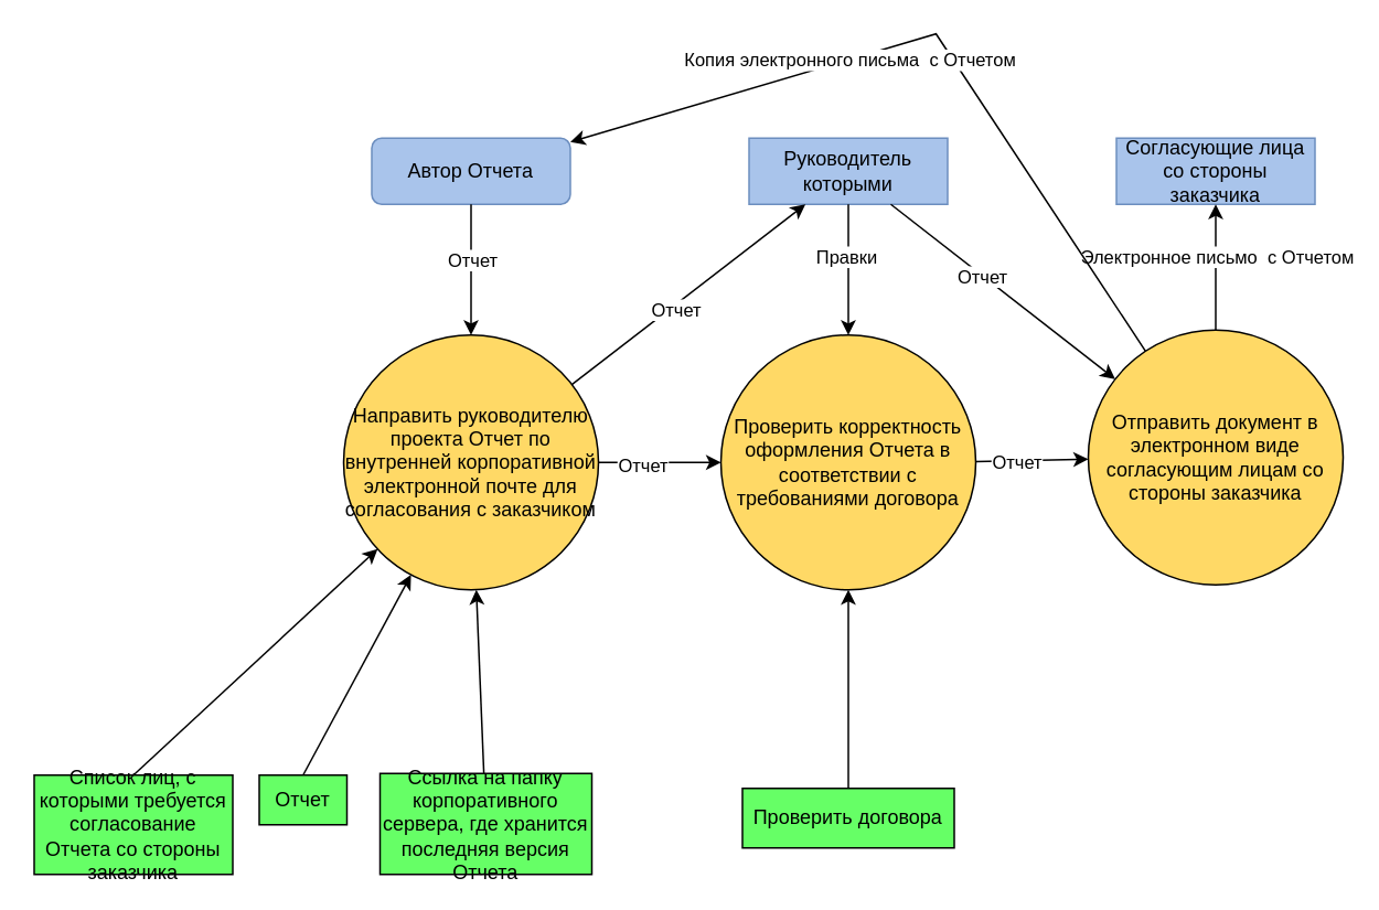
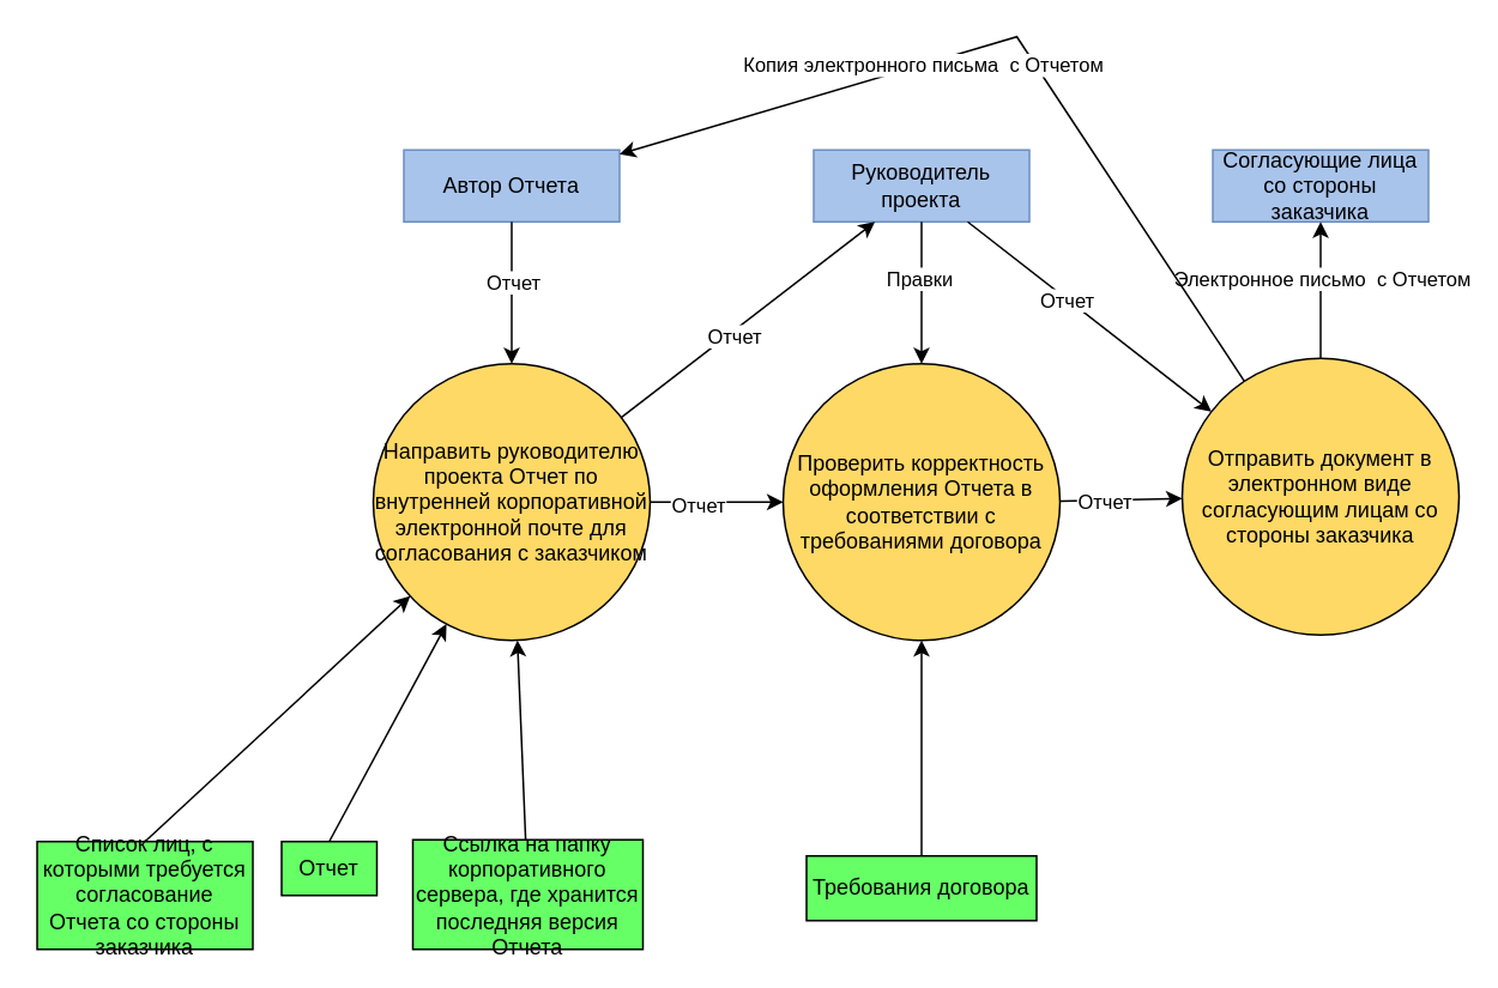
  <mxCell id="0" />
  <mxCell id="1" parent="0" />
- <mxCell id="2" value="Автор Отчета" style="whiteSpace=wrap;html=1;fillColor=#A9C4EB;strokeColor=#6c8ebf;rounded=1;" vertex="1" parent="1"><mxGeometry x="224" y="83" width="120" height="40" as="geometry" /></mxCell>
+ <mxCell id="2" value="Автор Отчета" style="rounded=0;whiteSpace=wrap;html=1;fillColor=#A9C4EB;strokeColor=#6c8ebf;" vertex="1" parent="1"><mxGeometry x="224" y="83" width="120" height="40" as="geometry" /></mxCell>
  <mxCell id="3" value="Список лиц, с которыми требуется согласование Отчета со стороны заказчика" style="rounded=0;whiteSpace=wrap;html=1;fillColor=#66FF66;" vertex="1" parent="1"><mxGeometry x="20" y="468" width="120" height="60" as="geometry" /></mxCell>
  <mxCell id="4" value="Направить руководителю проекта Отчет по внутренней корпоративной электронной почте для согласования с заказчиком" style="ellipse;whiteSpace=wrap;html=1;aspect=fixed;fillColor=#FFD966;" vertex="1" parent="1"><mxGeometry x="207" y="202" width="154" height="154" as="geometry" /></mxCell>
  <mxCell id="5" value="" style="endArrow=classic;html=1;rounded=0;exitX=0.5;exitY=1;exitDx=0;exitDy=0;entryX=0.5;entryY=0;entryDx=0;entryDy=0;" edge="1" parent="1" source="2" target="4"><mxGeometry width="50" height="50" relative="1" as="geometry"><mxPoint x="368" y="460" as="sourcePoint" /><mxPoint x="418" y="410" as="targetPoint" /></mxGeometry></mxCell>
  <mxCell id="6" value="Отчет" style="edgeLabel;html=1;align=center;verticalAlign=middle;resizable=0;points=[];" vertex="1" connectable="0" parent="5"><mxGeometry x="-0.177" relative="1" as="geometry"><mxPoint as="offset" /></mxGeometry></mxCell>
  <mxCell id="7" value="Отчет" style="rounded=0;whiteSpace=wrap;html=1;fillColor=#66FF66;" vertex="1" parent="1"><mxGeometry x="156" y="468" width="53" height="30" as="geometry" /></mxCell>
  <mxCell id="8" value="" style="endArrow=classic;html=1;rounded=0;exitX=0.5;exitY=0;exitDx=0;exitDy=0;" edge="1" parent="1" source="7" target="4"><mxGeometry width="50" height="50" relative="1" as="geometry"><mxPoint x="471" y="406" as="sourcePoint" /><mxPoint x="521" y="356" as="targetPoint" /></mxGeometry></mxCell>
  <mxCell id="9" value="Ссылка на папку корпоративного сервера, где хранится последняя версия Отчета" style="rounded=0;whiteSpace=wrap;html=1;fillColor=#66FF66;" vertex="1" parent="1"><mxGeometry x="229" y="467" width="128" height="61" as="geometry" /></mxCell>
  <mxCell id="10" value="" style="endArrow=classic;html=1;rounded=0;exitX=0.5;exitY=0;exitDx=0;exitDy=0;" edge="1" parent="1" source="3" target="4"><mxGeometry width="50" height="50" relative="1" as="geometry"><mxPoint x="172.18" y="446.23" as="sourcePoint" /><mxPoint x="155.004" y="302" as="targetPoint" /></mxGeometry></mxCell>
  <mxCell id="11" value="" style="endArrow=classic;html=1;rounded=0;" edge="1" parent="1" source="9" target="4"><mxGeometry width="50" height="50" relative="1" as="geometry"><mxPoint x="369.18" y="475.23" as="sourcePoint" /><mxPoint x="352.004" y="331" as="targetPoint" /></mxGeometry></mxCell>
- <mxCell id="12" value="Руководитель которыми" style="rounded=0;whiteSpace=wrap;html=1;fillColor=#A9C4EB;strokeColor=#6c8ebf;" vertex="1" parent="1"><mxGeometry x="452" y="83" width="120" height="40" as="geometry" /></mxCell>
+ <mxCell id="12" value="Руководитель проекта" style="rounded=0;whiteSpace=wrap;html=1;fillColor=#A9C4EB;strokeColor=#6c8ebf;" vertex="1" parent="1"><mxGeometry x="452" y="83" width="120" height="40" as="geometry" /></mxCell>
  <mxCell id="13" value="Проверить корректность оформления Отчета в соответствии с требованиями договора" style="ellipse;whiteSpace=wrap;html=1;aspect=fixed;fillColor=#FFD966;" vertex="1" parent="1"><mxGeometry x="435" y="202" width="154" height="154" as="geometry" /></mxCell>
  <mxCell id="14" value="" style="endArrow=classic;html=1;rounded=0;exitX=1;exitY=0.5;exitDx=0;exitDy=0;" edge="1" parent="1" source="4" target="13"><mxGeometry width="50" height="50" relative="1" as="geometry"><mxPoint x="355" y="392" as="sourcePoint" /><mxPoint x="405" y="342" as="targetPoint" /></mxGeometry></mxCell>
  <mxCell id="15" value="Отчет" style="edgeLabel;html=1;align=center;verticalAlign=middle;resizable=0;points=[];" vertex="1" connectable="0" parent="14"><mxGeometry x="-0.291" y="-1" relative="1" as="geometry"><mxPoint as="offset" /></mxGeometry></mxCell>
- <mxCell id="16" value="Проверить договора" style="rounded=0;whiteSpace=wrap;html=1;fillColor=#66FF66;" vertex="1" parent="1"><mxGeometry x="448" y="476" width="128" height="36" as="geometry" /></mxCell>
+ <mxCell id="16" value="Требования договора" style="rounded=0;whiteSpace=wrap;html=1;fillColor=#66FF66;" vertex="1" parent="1"><mxGeometry x="448" y="476" width="128" height="36" as="geometry" /></mxCell>
  <mxCell id="17" value="" style="endArrow=classic;html=1;rounded=0;" edge="1" parent="1" source="12" target="13"><mxGeometry width="50" height="50" relative="1" as="geometry"><mxPoint x="416" y="133" as="sourcePoint" /><mxPoint x="416" y="212" as="targetPoint" /></mxGeometry></mxCell>
  <mxCell id="18" value="Правки" style="edgeLabel;html=1;align=center;verticalAlign=middle;resizable=0;points=[];" vertex="1" connectable="0" parent="17"><mxGeometry x="-0.206" y="-2" relative="1" as="geometry"><mxPoint as="offset" /></mxGeometry></mxCell>
  <mxCell id="19" value="" style="endArrow=classic;html=1;rounded=0;" edge="1" parent="1" source="16" target="13"><mxGeometry width="50" height="50" relative="1" as="geometry"><mxPoint x="642.692" y="462.06" as="sourcePoint" /><mxPoint x="638.001" y="351.001" as="targetPoint" /></mxGeometry></mxCell>
  <mxCell id="20" value="Отправить документ в электронном виде согласующим лицам со стороны заказчика" style="ellipse;whiteSpace=wrap;html=1;aspect=fixed;fillColor=#FFD966;" vertex="1" parent="1"><mxGeometry x="657" y="199" width="154" height="154" as="geometry" /></mxCell>
  <mxCell id="21" value="" style="endArrow=classic;html=1;rounded=0;" edge="1" parent="1" source="12" target="20"><mxGeometry width="50" height="50" relative="1" as="geometry"><mxPoint x="578" y="134" as="sourcePoint" /><mxPoint x="578" y="213" as="targetPoint" /></mxGeometry></mxCell>
  <mxCell id="22" value="Отчет" style="edgeLabel;html=1;align=center;verticalAlign=middle;resizable=0;points=[];" vertex="1" connectable="0" parent="21"><mxGeometry x="-0.184" y="-1" relative="1" as="geometry"><mxPoint as="offset" /></mxGeometry></mxCell>
  <mxCell id="23" value="" style="endArrow=classic;html=1;rounded=0;" edge="1" parent="1" source="13" target="20"><mxGeometry width="50" height="50" relative="1" as="geometry"><mxPoint x="592" y="353" as="sourcePoint" /><mxPoint x="666" y="353" as="targetPoint" /></mxGeometry></mxCell>
  <mxCell id="24" value="Отчет" style="edgeLabel;html=1;align=center;verticalAlign=middle;resizable=0;points=[];" vertex="1" connectable="0" parent="23"><mxGeometry x="-0.291" y="-1" relative="1" as="geometry"><mxPoint as="offset" /></mxGeometry></mxCell>
  <mxCell id="25" value="Согласующие лица со стороны заказчика" style="rounded=0;whiteSpace=wrap;html=1;fillColor=#A9C4EB;strokeColor=#6c8ebf;" vertex="1" parent="1"><mxGeometry x="674" y="83" width="120" height="40" as="geometry" /></mxCell>
  <mxCell id="26" value="" style="endArrow=classic;html=1;rounded=0;" edge="1" parent="1" source="4" target="12"><mxGeometry width="50" height="50" relative="1" as="geometry"><mxPoint x="416" y="148" as="sourcePoint" /><mxPoint x="416" y="227" as="targetPoint" /></mxGeometry></mxCell>
  <mxCell id="27" value="Отчет" style="edgeLabel;html=1;align=center;verticalAlign=middle;resizable=0;points=[];" vertex="1" connectable="0" parent="26"><mxGeometry x="-0.131" y="-2" relative="1" as="geometry"><mxPoint as="offset" /></mxGeometry></mxCell>
  <mxCell id="28" value="" style="endArrow=classic;html=1;rounded=0;" edge="1" parent="1" source="20" target="25"><mxGeometry width="50" height="50" relative="1" as="geometry"><mxPoint x="609.003" y="406.3" as="sourcePoint" /><mxPoint x="744.587" y="512.005" as="targetPoint" /></mxGeometry></mxCell>
  <mxCell id="29" value="Электронное письмо&amp;nbsp; с Отчетом" style="edgeLabel;html=1;align=center;verticalAlign=middle;resizable=0;points=[];" vertex="1" connectable="0" parent="28"><mxGeometry x="0.19" relative="1" as="geometry"><mxPoint as="offset" /></mxGeometry></mxCell>
  <mxCell id="30" value="" style="endArrow=classic;html=1;rounded=0;" edge="1" parent="1" source="20" target="2"><mxGeometry width="50" height="50" relative="1" as="geometry"><mxPoint x="624" y="175" as="sourcePoint" /><mxPoint x="674" y="125" as="targetPoint" /><Array as="points"><mxPoint x="565" y="20" /></Array></mxGeometry></mxCell>
  <mxCell id="31" value="Копия электронного письма&amp;nbsp; с Отчетом" style="edgeLabel;html=1;align=center;verticalAlign=middle;resizable=0;points=[];" vertex="1" connectable="0" parent="30"><mxGeometry x="0.24" relative="1" as="geometry"><mxPoint as="offset" /></mxGeometry></mxCell>
